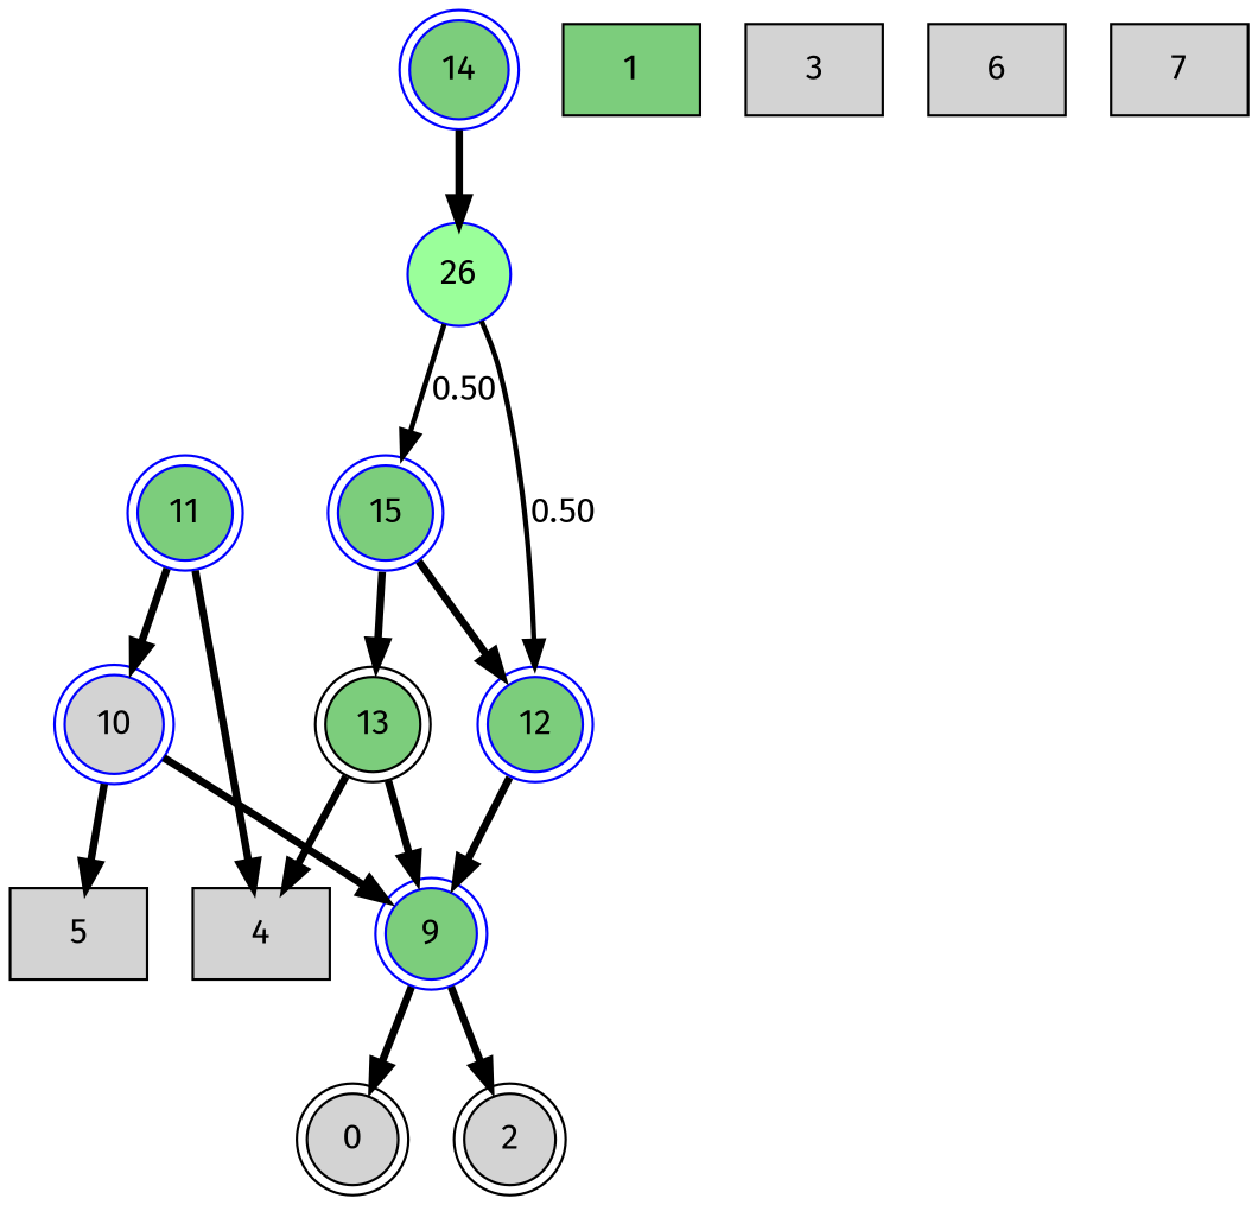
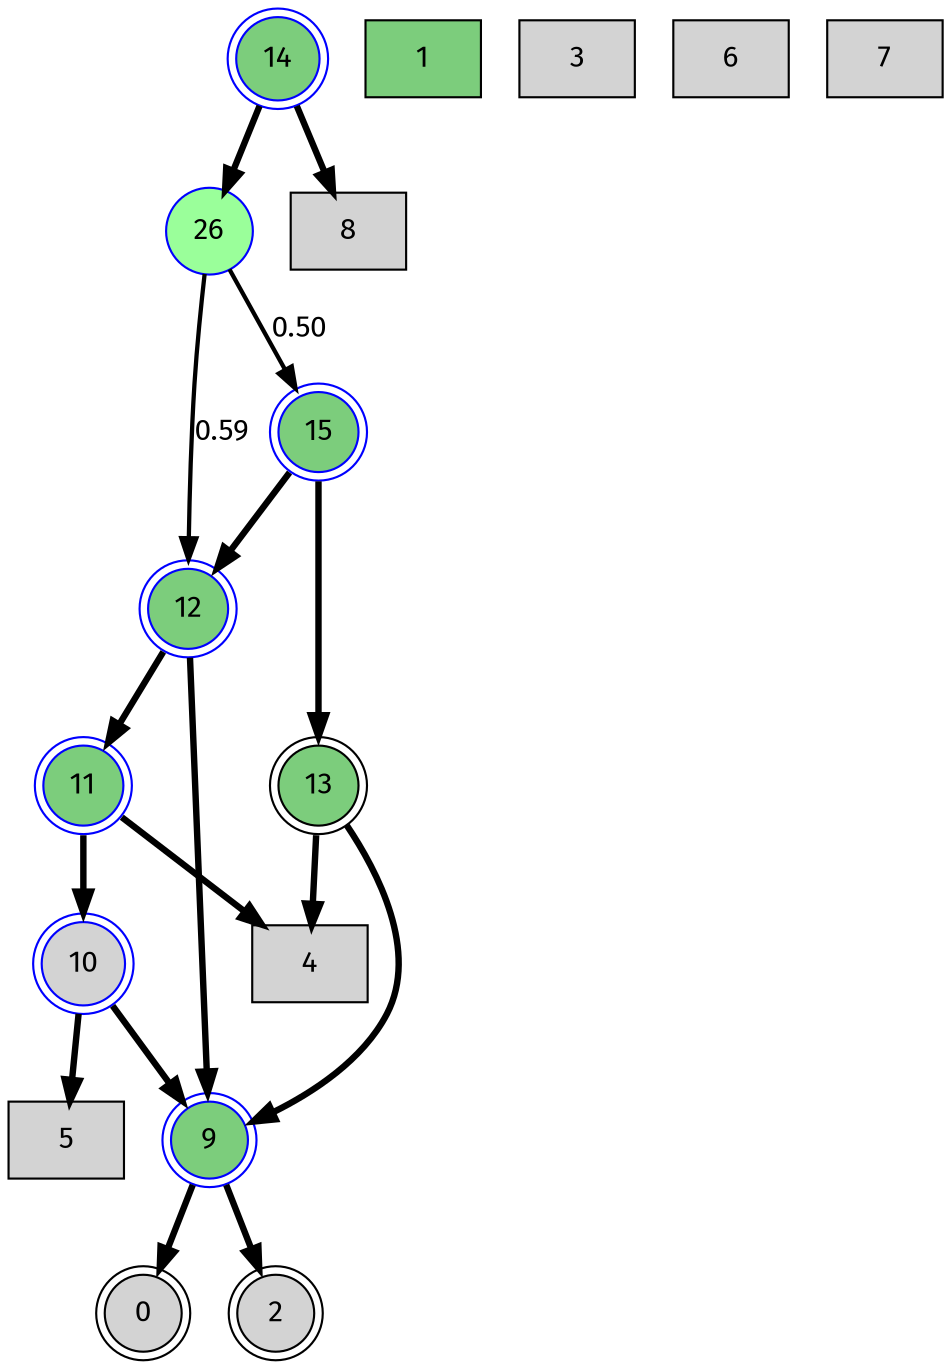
  digraph {
    fontname="Fira Sans"
    node [fillcolor=lightgrey fontname="Fira Sans" nodesep=0.5 ranksep=0.5 shape=doublecircle style=filled]
    edge [fontname="Fira Sans" penwidth=3 weight=3]
    0
    1 [fillcolor=palegreen3 shape=box]
    2
    3 [shape=box]
    6 [shape=box]
    7 [shape=box]
    9 [color=blue fillcolor=palegreen3]
    10 [color=blue]
    5 [shape=box]
    11 [color=blue fillcolor=palegreen3]
    4 [shape=box]
    12 [color=blue fillcolor=palegreen3]
    13 [color=black fillcolor=palegreen3]
    14 [color=blue fillcolor=palegreen3]
+   8 [shape=box]
    26 [color=blue fillcolor=palegreen1 shape=circle]
    15 [color=blue fillcolor=palegreen3]
    9 -> 0
    9 -> 2
    10 -> 9
    10 -> 5
    11 -> 10
    11 -> 4
    12 -> 9
+   12 -> 11
    13 -> 9
    13 -> 4
+   14 -> 8
    14 -> 26
-   26 -> 12 [label=0.50 penwidth=2.0]
+   26 -> 12 [label=0.59 penwidth=2.0]
    26 -> 15 [label=0.50 penwidth=2.0]
    15 -> 12
    15 -> 13
  }
